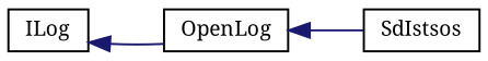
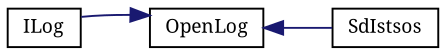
  digraph {
    fontname="Noto Serif"
    rankdir=LR
    node [color=black fillcolor=white fontname="Noto Serif" fontsize=10 shape=record style=filled]
    edge [color=midnightblue dir=back fontname="Noto Serif" fontsize=10 labelfontname=Helvetica labelfontsize=10 style=solid]
    n1 [height=0.2 label=ILog width=0.4]
    n2 [height=0.2 label=OpenLog width=0.4]
    n3 [height=0.2 label=SdIstsos width=0.4]
-   n1 -> n2
+   n2 -> n1
    n2 -> n3
  }
